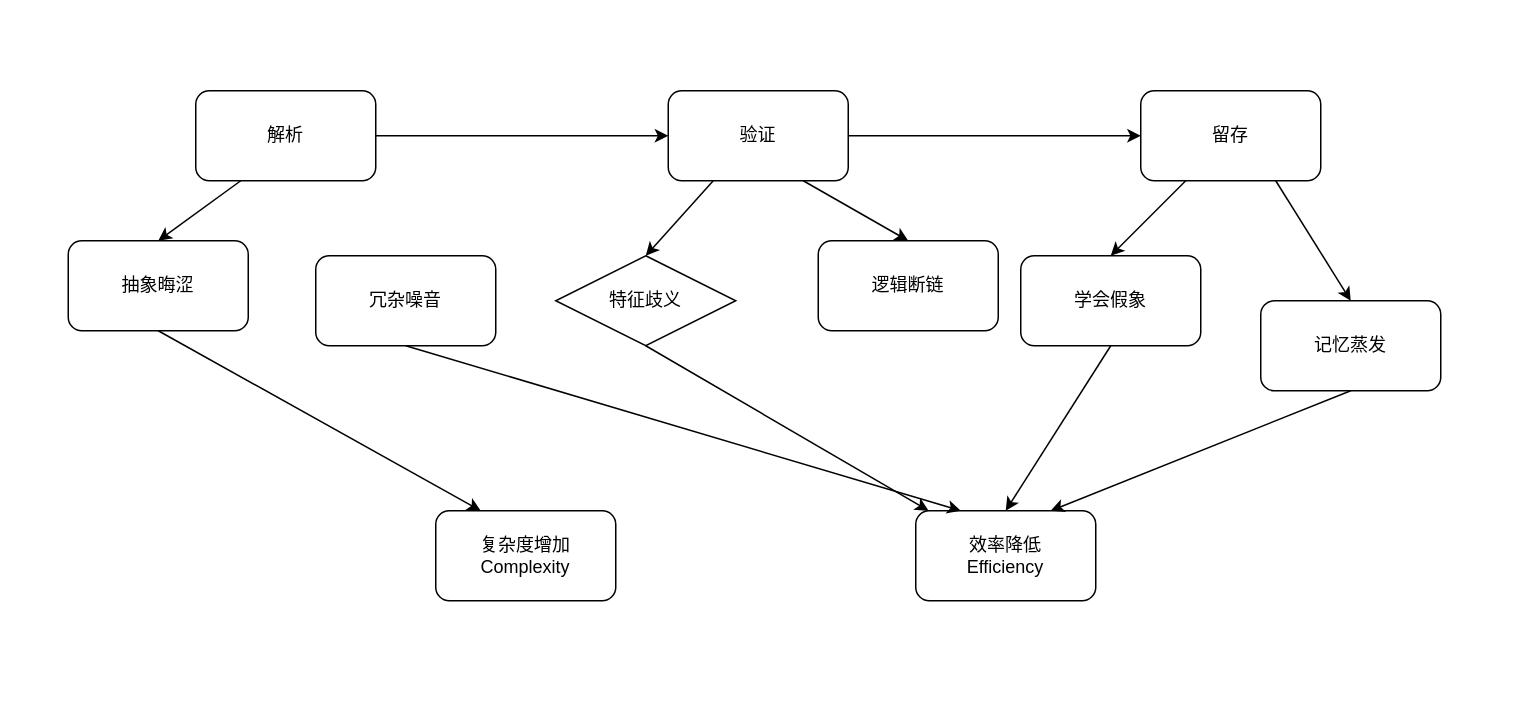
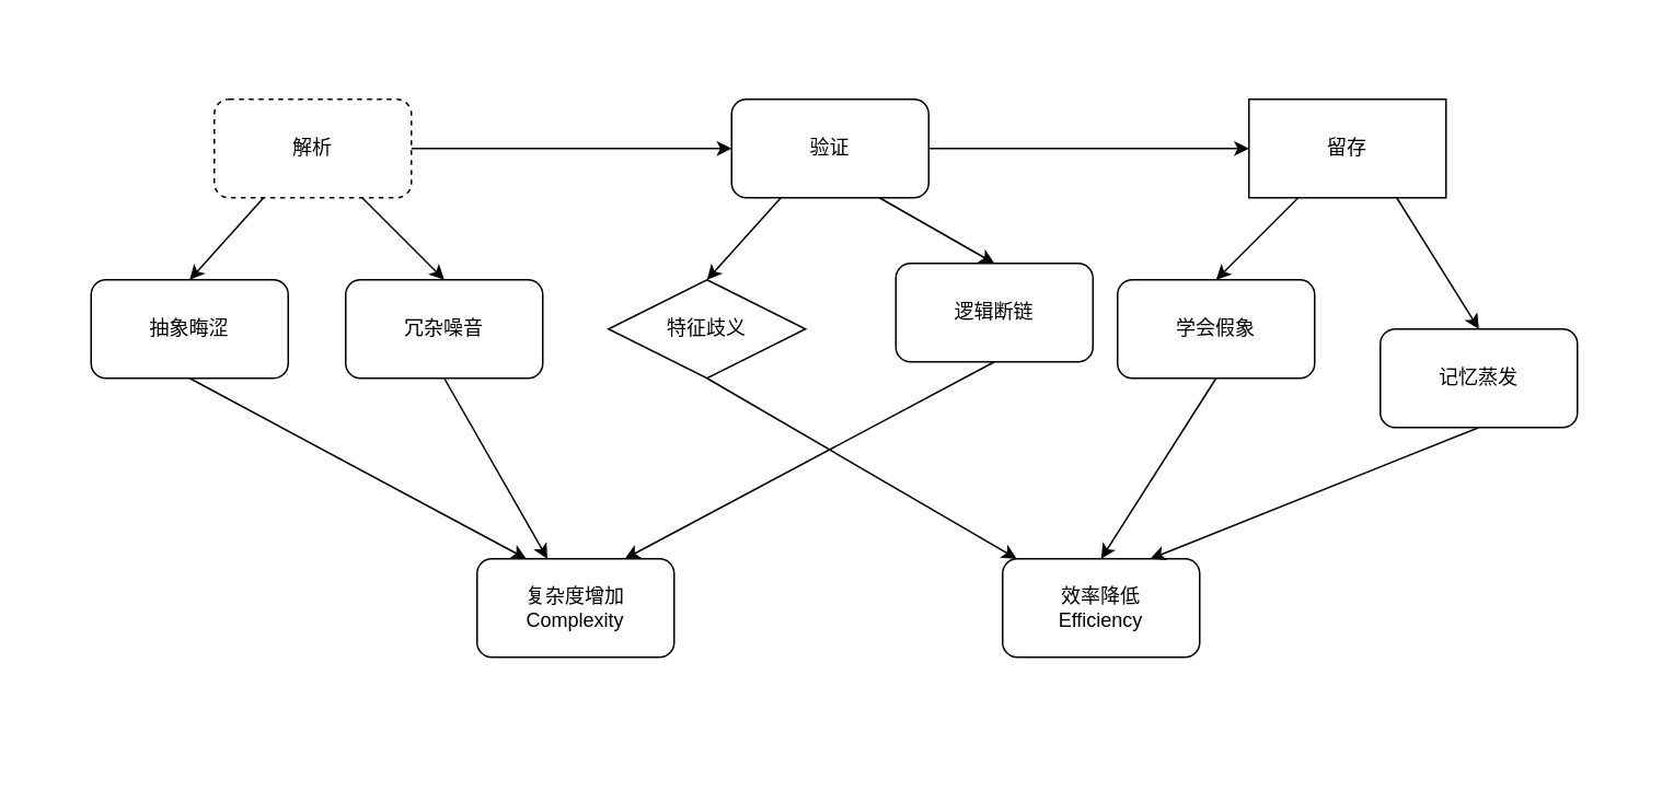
  <mxCell id="0" />
  <mxCell id="1" parent="0" />
  <mxCell id="2" value="" style="rounded=0;whiteSpace=wrap;html=1;strokeColor=none;movable=0;resizable=0;rotatable=0;deletable=0;editable=0;connectable=0;" parent="1" vertex="1"><mxGeometry x="20" y="20" width="970" height="440" as="geometry" /></mxCell>
- <mxCell id="3" value="解析" style="rounded=1;whiteSpace=wrap;html=1;" parent="1" vertex="1"><mxGeometry x="130" y="60" width="120" height="60" as="geometry" /></mxCell>
+ <mxCell id="3" value="解析" style="rounded=1;whiteSpace=wrap;html=1;dashed=1;" parent="1" vertex="1"><mxGeometry x="130" y="60" width="120" height="60" as="geometry" /></mxCell>
  <mxCell id="4" value="验证" style="rounded=1;whiteSpace=wrap;html=1;" parent="1" vertex="1"><mxGeometry x="445" y="60" width="120" height="60" as="geometry" /></mxCell>
- <mxCell id="5" value="留存" style="rounded=1;whiteSpace=wrap;html=1;" parent="1" vertex="1"><mxGeometry x="760" y="60" width="120" height="60" as="geometry" /></mxCell>
+ <mxCell id="5" value="留存" style="whiteSpace=wrap;html=1;rounded=0;" parent="1" vertex="1"><mxGeometry x="760" y="60" width="120" height="60" as="geometry" /></mxCell>
  <mxCell id="6" value="" style="endArrow=classic;html=1;rounded=0;exitX=1;exitY=0.5;exitDx=0;exitDy=0;entryX=0;entryY=0.5;entryDx=0;entryDy=0;" parent="1" source="3" target="4" edge="1"><mxGeometry width="50" height="50" relative="1" as="geometry"><mxPoint x="395" y="260" as="sourcePoint" /><mxPoint x="445" y="210" as="targetPoint" /></mxGeometry></mxCell>
  <mxCell id="7" value="" style="endArrow=classic;html=1;rounded=0;exitX=1;exitY=0.5;exitDx=0;exitDy=0;entryX=0;entryY=0.5;entryDx=0;entryDy=0;" parent="1" source="4" target="5" edge="1"><mxGeometry width="50" height="50" relative="1" as="geometry"><mxPoint x="610" y="90" as="sourcePoint" /><mxPoint x="530" y="100" as="targetPoint" /></mxGeometry></mxCell>
- <mxCell id="8" value="抽象晦涩" style="rounded=1;whiteSpace=wrap;html=1;" parent="1" vertex="1"><mxGeometry x="45" y="160" width="120" height="60" as="geometry" /></mxCell>
+ <mxCell id="8" value="抽象晦涩" style="rounded=1;whiteSpace=wrap;html=1;" parent="1" vertex="1"><mxGeometry x="55" y="170" width="120" height="60" as="geometry" /></mxCell>
  <mxCell id="9" value="逻辑断链" style="rounded=1;whiteSpace=wrap;html=1;" parent="1" vertex="1"><mxGeometry x="545" y="160" width="120" height="60" as="geometry" /></mxCell>
  <mxCell id="10" value="" style="endArrow=classic;html=1;rounded=0;exitX=0.25;exitY=1;exitDx=0;exitDy=0;entryX=0.5;entryY=0;entryDx=0;entryDy=0;" parent="1" source="3" target="8" edge="1"><mxGeometry width="50" height="50" relative="1" as="geometry"><mxPoint x="285" y="140" as="sourcePoint" /><mxPoint x="335" y="90" as="targetPoint" /></mxGeometry></mxCell>
  <mxCell id="11" value="" style="endArrow=classic;html=1;rounded=0;exitX=0.75;exitY=1;exitDx=0;exitDy=0;entryX=0.5;entryY=0;entryDx=0;entryDy=0;" parent="1" source="4" target="9" edge="1"><mxGeometry width="50" height="50" relative="1" as="geometry"><mxPoint x="260" y="130" as="sourcePoint" /><mxPoint x="260" y="180" as="targetPoint" /></mxGeometry></mxCell>
  <mxCell id="12" value="学会假象" style="rounded=1;whiteSpace=wrap;html=1;" parent="1" vertex="1"><mxGeometry x="680" y="170" width="120" height="60" as="geometry" /></mxCell>
  <mxCell id="13" value="记忆蒸发" style="rounded=1;whiteSpace=wrap;html=1;" parent="1" vertex="1"><mxGeometry x="840" y="200" width="120" height="60" as="geometry" /></mxCell>
  <mxCell id="14" value="" style="endArrow=classic;html=1;rounded=0;exitX=0.25;exitY=1;exitDx=0;exitDy=0;entryX=0.5;entryY=0;entryDx=0;entryDy=0;" parent="1" source="5" target="12" edge="1"><mxGeometry width="50" height="50" relative="1" as="geometry"><mxPoint x="700" y="180" as="sourcePoint" /><mxPoint x="750" y="130" as="targetPoint" /></mxGeometry></mxCell>
  <mxCell id="15" value="" style="endArrow=classic;html=1;rounded=0;entryX=0.5;entryY=0;entryDx=0;entryDy=0;exitX=0.75;exitY=1;exitDx=0;exitDy=0;" parent="1" source="5" target="13" edge="1"><mxGeometry width="50" height="50" relative="1" as="geometry"><mxPoint x="700" y="180" as="sourcePoint" /><mxPoint x="750" y="130" as="targetPoint" /></mxGeometry></mxCell>
  <mxCell id="16" value="冗杂噪音" style="rounded=1;whiteSpace=wrap;html=1;" parent="1" vertex="1"><mxGeometry x="210" y="170" width="120" height="60" as="geometry" /></mxCell>
+ <mxCell id="17" value="" style="endArrow=classic;html=1;rounded=0;exitX=0.75;exitY=1;exitDx=0;exitDy=0;entryX=0.5;entryY=0;entryDx=0;entryDy=0;" parent="1" source="3" target="16" edge="1"><mxGeometry width="50" height="50" relative="1" as="geometry"><mxPoint x="150" y="130" as="sourcePoint" /><mxPoint x="125" y="180" as="targetPoint" /></mxGeometry></mxCell>
  <mxCell id="18" value="特征歧义" style="rhombus;whiteSpace=wrap;html=1;" parent="1" vertex="1"><mxGeometry x="370" y="170" width="120" height="60" as="geometry" /></mxCell>
  <mxCell id="19" value="" style="endArrow=classic;html=1;rounded=0;exitX=0.25;exitY=1;exitDx=0;exitDy=0;entryX=0.5;entryY=0;entryDx=0;entryDy=0;" parent="1" source="4" target="18" edge="1"><mxGeometry width="50" height="50" relative="1" as="geometry"><mxPoint x="530" y="130" as="sourcePoint" /><mxPoint x="570" y="180" as="targetPoint" /></mxGeometry></mxCell>
  <mxCell id="20" value="复杂度增加&lt;br&gt;Complexity" style="rounded=1;whiteSpace=wrap;html=1;" vertex="1" parent="1"><mxGeometry x="290" y="340" width="120" height="60" as="geometry" /></mxCell>
  <mxCell id="21" value="效率降低&lt;br&gt;Efficiency" style="rounded=1;whiteSpace=wrap;html=1;" vertex="1" parent="1"><mxGeometry x="610" y="340" width="120" height="60" as="geometry" /></mxCell>
  <mxCell id="22" value="" style="endArrow=classic;html=1;rounded=0;exitX=0.5;exitY=1;exitDx=0;exitDy=0;entryX=0.5;entryY=0;entryDx=0;entryDy=0;" edge="1" parent="1" source="12" target="21"><mxGeometry width="50" height="50" relative="1" as="geometry"><mxPoint x="500" y="340" as="sourcePoint" /><mxPoint x="550" y="290" as="targetPoint" /></mxGeometry></mxCell>
  <mxCell id="23" value="" style="endArrow=classic;html=1;rounded=0;entryX=0.75;entryY=0;entryDx=0;entryDy=0;exitX=0.5;exitY=1;exitDx=0;exitDy=0;" edge="1" parent="1" source="13" target="21"><mxGeometry width="50" height="50" relative="1" as="geometry"><mxPoint x="750" y="240" as="sourcePoint" /><mxPoint x="670" y="350" as="targetPoint" /></mxGeometry></mxCell>
+ <mxCell id="24" value="" style="endArrow=classic;html=1;rounded=0;exitX=0.5;exitY=1;exitDx=0;exitDy=0;entryX=0.75;entryY=0;entryDx=0;entryDy=0;" edge="1" parent="1" source="9" target="20"><mxGeometry width="50" height="50" relative="1" as="geometry"><mxPoint x="750" y="240" as="sourcePoint" /><mxPoint x="680" y="350" as="targetPoint" /></mxGeometry></mxCell>
  <mxCell id="25" value="" style="endArrow=classic;html=1;rounded=0;exitX=0.5;exitY=1;exitDx=0;exitDy=0;" edge="1" parent="1" source="18" target="21"><mxGeometry width="50" height="50" relative="1" as="geometry"><mxPoint x="595" y="240" as="sourcePoint" /><mxPoint x="390" y="350" as="targetPoint" /></mxGeometry></mxCell>
  <mxCell id="26" value="" style="endArrow=classic;html=1;rounded=0;exitX=0.5;exitY=1;exitDx=0;exitDy=0;entryX=0.25;entryY=0;entryDx=0;entryDy=0;" edge="1" parent="1" source="8" target="20"><mxGeometry width="50" height="50" relative="1" as="geometry"><mxPoint x="440" y="240" as="sourcePoint" /><mxPoint x="360" y="350" as="targetPoint" /></mxGeometry></mxCell>
- <mxCell id="27" value="" style="endArrow=classic;html=1;rounded=0;exitX=0.5;exitY=1;exitDx=0;exitDy=0;entryX=0.25;entryY=0;entryDx=0;entryDy=0;" edge="1" parent="1" source="16" target="21"><mxGeometry width="50" height="50" relative="1" as="geometry"><mxPoint x="595" y="240" as="sourcePoint" /><mxPoint x="390" y="350" as="targetPoint" /></mxGeometry></mxCell>
+ <mxCell id="27" value="" style="endArrow=classic;html=1;rounded=0;exitX=0.5;exitY=1;exitDx=0;exitDy=0;" edge="1" parent="1" source="16" target="20"><mxGeometry width="50" height="50" relative="1" as="geometry"><mxPoint x="595" y="240" as="sourcePoint" /><mxPoint x="390" y="350" as="targetPoint" /></mxGeometry></mxCell>
